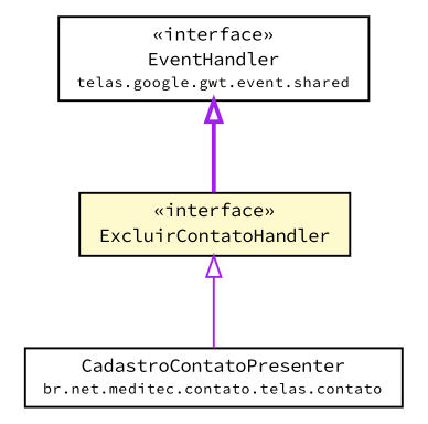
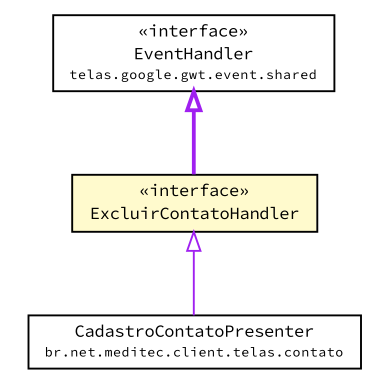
  digraph {
    fontname="Source Code Pro"
    node [fontcolor=black fontname="Source Code Pro" fontsize=9.0 shape=plaintext]
    edge [arrowtail=empty color=purple dir=back fontname="Source Code Pro" fontsize=10 headport=p labelfontname=Helvetica labelfontsize=10 tailport=p]
    n1 [label=<<table border="0" cellborder="1" cellspacing="0" cellpadding="2" port="p" bgcolor="lemonChiffon" href="./ExcluirContatoEvent.ExcluirContatoHandler.html"> 		<tr><td><table border="0" cellspacing="0" cellpadding="1"> 			<tr><td> &laquo;interface&raquo; </td></tr> 			<tr><td> ExcluirContatoHandler </td></tr> 		</table></td></tr> 		</table>>]
-   n2 [label=<<table border="0" cellborder="1" cellspacing="0" cellpadding="2" port="p" href="../telas/contato/CadastroContatoPresenter.html"> 		<tr><td><table border="0" cellspacing="0" cellpadding="1"> 			<tr><td> CadastroContatoPresenter </td></tr> 			<tr><td><font point-size="7.0"> br.net.meditec.contato.telas.contato </font></td></tr> 		</table></td></tr> 		</table>>]
+   n2 [label=<<table border="0" cellborder="1" cellspacing="0" cellpadding="2" port="p" href="../telas/contato/CadastroContatoPresenter.html"> 		<tr><td><table border="0" cellspacing="0" cellpadding="1"> 			<tr><td> CadastroContatoPresenter </td></tr> 			<tr><td><font point-size="7.0"> br.net.meditec.client.telas.contato </font></td></tr> 		</table></td></tr> 		</table>>]
    n3 [label=<<table border="0" cellborder="1" cellspacing="0" cellpadding="2" port="p" href="http://java.sun.com/j2se/1.4.2/docs/api/com/google/gwt/event/shared/EventHandler.html"> 		<tr><td><table border="0" cellspacing="0" cellpadding="1"> 			<tr><td> &laquo;interface&raquo; </td></tr> 			<tr><td> EventHandler </td></tr> 			<tr><td><font point-size="7.0"> telas.google.gwt.event.shared </font></td></tr> 		</table></td></tr> 		</table>>]
    n1 -> n2 [style=solid]
    n3 -> n1 [style=bold]
  }
